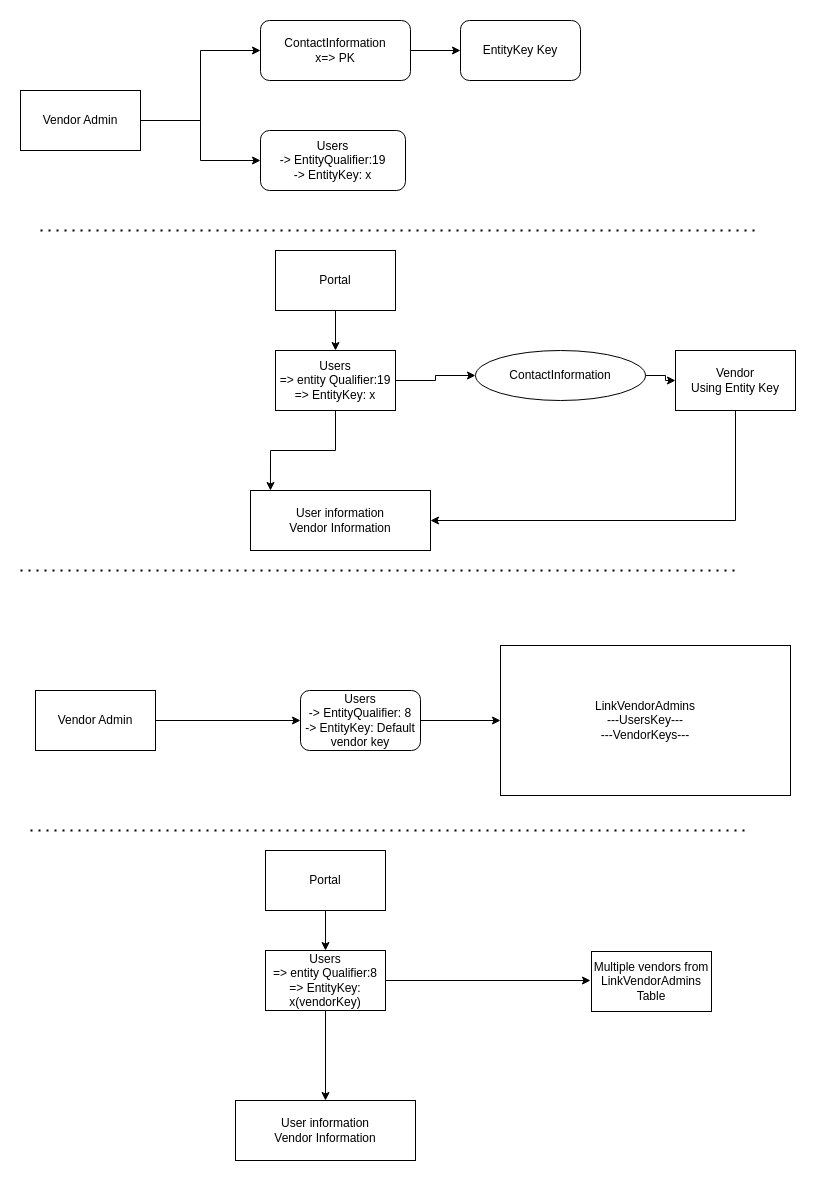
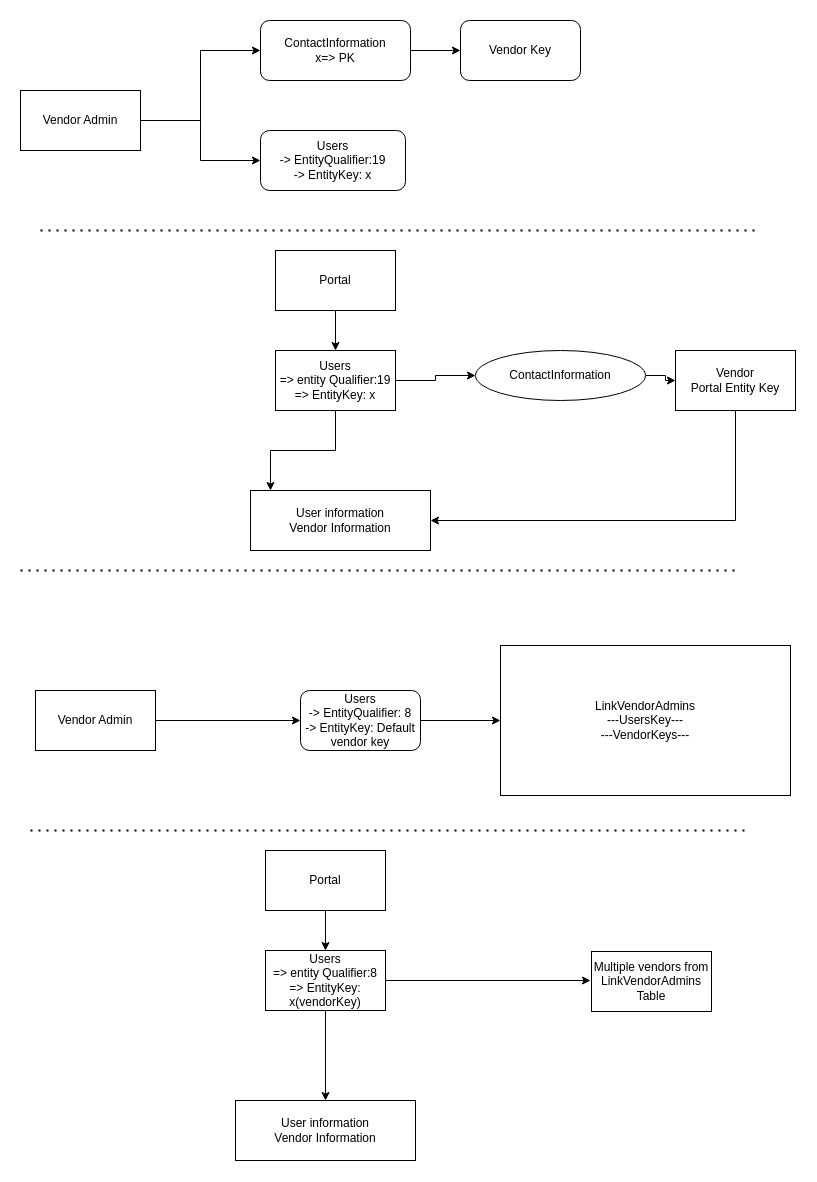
  <mxCell id="0" />
  <mxCell id="1" parent="0" />
  <mxCell id="2" style="edgeStyle=orthogonalEdgeStyle;rounded=0;orthogonalLoop=1;jettySize=auto;html=1;exitX=1;exitY=0.5;exitDx=0;exitDy=0;entryX=0;entryY=0.5;entryDx=0;entryDy=0;" parent="1" source="4" target="6" edge="1"><mxGeometry relative="1" as="geometry" /></mxCell>
  <mxCell id="3" style="edgeStyle=orthogonalEdgeStyle;rounded=0;orthogonalLoop=1;jettySize=auto;html=1;exitX=1;exitY=0.5;exitDx=0;exitDy=0;entryX=0;entryY=0.5;entryDx=0;entryDy=0;" parent="1" source="4" target="7" edge="1"><mxGeometry relative="1" as="geometry" /></mxCell>
  <mxCell id="4" value="Vendor Admin" style="rounded=0;whiteSpace=wrap;html=1;" parent="1" vertex="1"><mxGeometry x="20" y="90" width="120" height="60" as="geometry" /></mxCell>
  <mxCell id="5" value="" style="edgeStyle=orthogonalEdgeStyle;rounded=0;orthogonalLoop=1;jettySize=auto;html=1;" parent="1" source="6" target="8" edge="1"><mxGeometry relative="1" as="geometry" /></mxCell>
  <mxCell id="6" value="ContactInformation&lt;br&gt;x=&amp;gt; PK" style="rounded=1;whiteSpace=wrap;html=1;" parent="1" vertex="1"><mxGeometry x="260" y="20" width="150" height="60" as="geometry" /></mxCell>
  <mxCell id="7" value="Users&lt;br&gt;-&amp;gt; EntityQualifier:19&lt;br&gt;-&amp;gt; EntityKey: x" style="rounded=1;whiteSpace=wrap;html=1;" parent="1" vertex="1"><mxGeometry x="260" y="130" width="145" height="60" as="geometry" /></mxCell>
- <mxCell id="8" value="EntityKey Key" style="whiteSpace=wrap;html=1;rounded=1;" parent="1" vertex="1"><mxGeometry x="460" y="20" width="120" height="60" as="geometry" /></mxCell>
+ <mxCell id="8" value="Vendor Key" style="whiteSpace=wrap;html=1;rounded=1;" parent="1" vertex="1"><mxGeometry x="460" y="20" width="120" height="60" as="geometry" /></mxCell>
  <mxCell id="9" value="" style="endArrow=none;dashed=1;html=1;dashPattern=1 3;strokeWidth=2;rounded=0;" parent="1" edge="1"><mxGeometry width="50" height="50" relative="1" as="geometry"><mxPoint x="40" y="230" as="sourcePoint" /><mxPoint x="760" y="230" as="targetPoint" /></mxGeometry></mxCell>
  <mxCell id="10" value="" style="edgeStyle=orthogonalEdgeStyle;rounded=0;orthogonalLoop=1;jettySize=auto;html=1;" parent="1" source="11" target="14" edge="1"><mxGeometry relative="1" as="geometry" /></mxCell>
  <mxCell id="11" value="Portal" style="rounded=0;whiteSpace=wrap;html=1;" parent="1" vertex="1"><mxGeometry x="275" y="250" width="120" height="60" as="geometry" /></mxCell>
  <mxCell id="12" value="" style="edgeStyle=orthogonalEdgeStyle;rounded=0;orthogonalLoop=1;jettySize=auto;html=1;" parent="1" source="14" target="16" edge="1"><mxGeometry relative="1" as="geometry" /></mxCell>
  <mxCell id="13" style="edgeStyle=orthogonalEdgeStyle;rounded=0;orthogonalLoop=1;jettySize=auto;html=1;exitX=0.5;exitY=1;exitDx=0;exitDy=0;entryX=0.111;entryY=0;entryDx=0;entryDy=0;entryPerimeter=0;" parent="1" source="14" target="19" edge="1"><mxGeometry relative="1" as="geometry" /></mxCell>
  <mxCell id="14" value="Users&lt;br&gt;=&amp;gt; entity Qualifier:19&lt;br&gt;=&amp;gt; EntityKey: x" style="whiteSpace=wrap;html=1;rounded=0;" parent="1" vertex="1"><mxGeometry x="275" y="350" width="120" height="60" as="geometry" /></mxCell>
  <mxCell id="15" value="" style="edgeStyle=orthogonalEdgeStyle;rounded=0;orthogonalLoop=1;jettySize=auto;html=1;" parent="1" source="16" target="18" edge="1"><mxGeometry relative="1" as="geometry" /></mxCell>
  <mxCell id="16" value="ContactInformation" style="ellipse;whiteSpace=wrap;html=1;rounded=0;" parent="1" vertex="1"><mxGeometry x="475" y="350" width="170" height="50" as="geometry" /></mxCell>
  <mxCell id="17" style="edgeStyle=orthogonalEdgeStyle;rounded=0;orthogonalLoop=1;jettySize=auto;html=1;exitX=0.5;exitY=1;exitDx=0;exitDy=0;" parent="1" source="18" target="19" edge="1"><mxGeometry relative="1" as="geometry"><mxPoint x="310" y="490" as="targetPoint" /><Array as="points"><mxPoint x="735" y="520" /></Array></mxGeometry></mxCell>
- <mxCell id="18" value="Vendor&lt;br&gt;Using Entity Key" style="whiteSpace=wrap;html=1;rounded=0;" parent="1" vertex="1"><mxGeometry x="675" y="350" width="120" height="60" as="geometry" /></mxCell>
+ <mxCell id="18" value="Vendor&lt;br&gt;Portal Entity Key" style="whiteSpace=wrap;html=1;rounded=0;" parent="1" vertex="1"><mxGeometry x="675" y="350" width="120" height="60" as="geometry" /></mxCell>
  <mxCell id="19" value="User information&lt;br&gt;Vendor Information" style="rounded=0;whiteSpace=wrap;html=1;" parent="1" vertex="1"><mxGeometry x="250" y="490" width="180" height="60" as="geometry" /></mxCell>
  <mxCell id="20" style="edgeStyle=orthogonalEdgeStyle;rounded=0;orthogonalLoop=1;jettySize=auto;html=1;exitX=1;exitY=0.5;exitDx=0;exitDy=0;entryX=0;entryY=0.5;entryDx=0;entryDy=0;" parent="1" source="21" target="23" edge="1"><mxGeometry relative="1" as="geometry" /></mxCell>
  <mxCell id="21" value="Vendor Admin" style="rounded=0;whiteSpace=wrap;html=1;" parent="1" vertex="1"><mxGeometry x="35" y="690" width="120" height="60" as="geometry" /></mxCell>
  <mxCell id="22" style="edgeStyle=orthogonalEdgeStyle;rounded=0;orthogonalLoop=1;jettySize=auto;html=1;exitX=1;exitY=0.5;exitDx=0;exitDy=0;entryX=0;entryY=0.5;entryDx=0;entryDy=0;" parent="1" source="23" target="25" edge="1"><mxGeometry relative="1" as="geometry" /></mxCell>
  <mxCell id="23" value="Users&lt;br&gt;-&amp;gt; EntityQualifier: 8&lt;br&gt;-&amp;gt; EntityKey: Default vendor key" style="rounded=1;whiteSpace=wrap;html=1;" parent="1" vertex="1"><mxGeometry x="300" y="690" width="120" height="60" as="geometry" /></mxCell>
  <mxCell id="24" value="" style="endArrow=none;dashed=1;html=1;dashPattern=1 3;strokeWidth=2;rounded=0;" parent="1" edge="1"><mxGeometry width="50" height="50" relative="1" as="geometry"><mxPoint x="20" y="570" as="sourcePoint" /><mxPoint x="740" y="570" as="targetPoint" /></mxGeometry></mxCell>
  <mxCell id="25" value="LinkVendorAdmins&lt;br&gt;---UsersKey---&lt;br&gt;---VendorKeys---" style="rounded=0;whiteSpace=wrap;html=1;" parent="1" vertex="1"><mxGeometry x="500" y="645" width="290" height="150" as="geometry" /></mxCell>
  <mxCell id="26" value="" style="endArrow=none;dashed=1;html=1;dashPattern=1 3;strokeWidth=2;rounded=0;" parent="1" edge="1"><mxGeometry width="50" height="50" relative="1" as="geometry"><mxPoint x="30" y="830" as="sourcePoint" /><mxPoint x="750" y="830" as="targetPoint" /></mxGeometry></mxCell>
  <mxCell id="27" value="" style="edgeStyle=orthogonalEdgeStyle;rounded=0;orthogonalLoop=1;jettySize=auto;html=1;" parent="1" source="28" target="31" edge="1"><mxGeometry relative="1" as="geometry" /></mxCell>
  <mxCell id="28" value="Portal" style="rounded=0;whiteSpace=wrap;html=1;" parent="1" vertex="1"><mxGeometry x="265" y="850" width="120" height="60" as="geometry" /></mxCell>
  <mxCell id="29" style="edgeStyle=orthogonalEdgeStyle;rounded=0;orthogonalLoop=1;jettySize=auto;html=1;exitX=0.5;exitY=1;exitDx=0;exitDy=0;" parent="1" source="31" target="32" edge="1"><mxGeometry relative="1" as="geometry" /></mxCell>
  <mxCell id="30" style="edgeStyle=orthogonalEdgeStyle;rounded=0;orthogonalLoop=1;jettySize=auto;html=1;exitX=1;exitY=0.5;exitDx=0;exitDy=0;" parent="1" source="31" edge="1"><mxGeometry relative="1" as="geometry"><mxPoint x="590" y="980" as="targetPoint" /></mxGeometry></mxCell>
  <mxCell id="31" value="Users&lt;br&gt;=&amp;gt; entity Qualifier:8&lt;br&gt;=&amp;gt; EntityKey: x(vendorKey)" style="whiteSpace=wrap;html=1;rounded=0;" parent="1" vertex="1"><mxGeometry x="265" y="950" width="120" height="60" as="geometry" /></mxCell>
  <mxCell id="32" value="User information&lt;br&gt;Vendor Information" style="rounded=0;whiteSpace=wrap;html=1;" parent="1" vertex="1"><mxGeometry x="235" y="1100" width="180" height="60" as="geometry" /></mxCell>
  <mxCell id="33" value="Multiple vendors from LinkVendorAdmins Table" style="rounded=0;whiteSpace=wrap;html=1;" parent="1" vertex="1"><mxGeometry x="591" y="951" width="120" height="60" as="geometry" /></mxCell>
